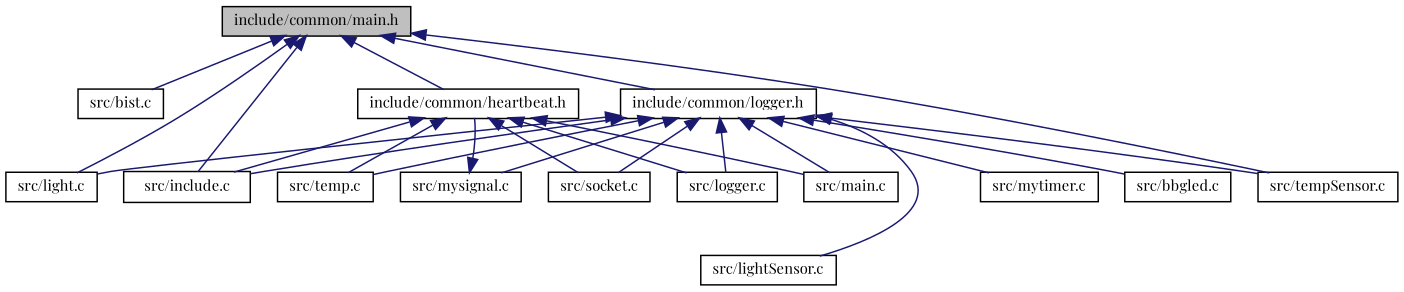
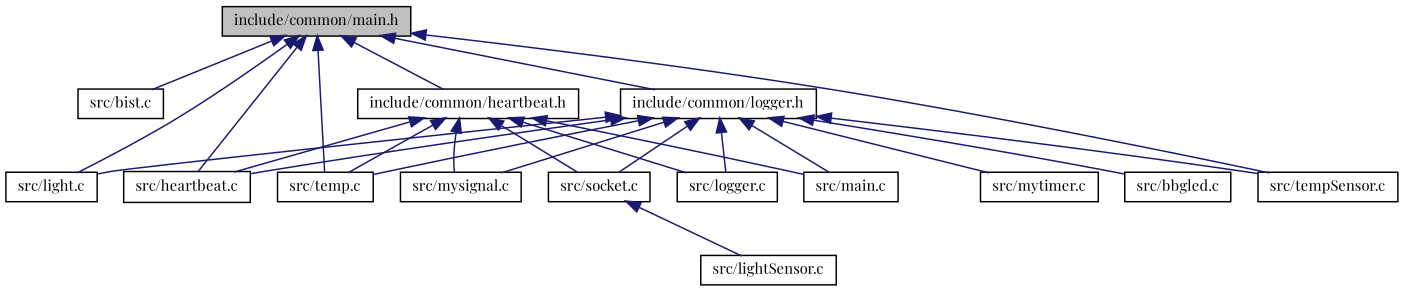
  digraph {
    fontname="Playfair Display"
    node [color=black fillcolor=white fontname="Playfair Display" fontsize=10 shape=record style=filled]
    edge [color=midnightblue dir=back fontname="Playfair Display" fontsize=10 labelfontname=Helvetica labelfontsize=10 style=solid]
    n1 [fillcolor=grey75 fontcolor=black height=0.2 label="include/common/main.h" width=0.4]
    n2 [height=0.2 label="src/bist.c" width=0.4]
-   n3 [height=0.2 label="src/include.c" width=0.4]
+   n3 [height=0.2 label="src/heartbeat.c" width=0.4]
    n4 [height=0.2 label="src/light.c" width=0.4]
    n5 [height=0.2 label="src/temp.c" width=0.4]
    n6 [height=0.2 label="src/tempSensor.c" width=0.4]
    n7 [height=0.2 label="include/common/heartbeat.h" width=0.4]
    n8 [height=0.2 label="include/common/logger.h" width=0.4]
    n9 [height=0.2 label="src/main.c" width=0.4]
    n10 [height=0.2 label="src/logger.c" width=0.4]
    n11 [height=0.2 label="src/mysignal.c" width=0.4]
    n12 [height=0.2 label="src/socket.c" width=0.4]
    n13 [height=0.2 label="src/bbgled.c" width=0.4]
    n14 [height=0.2 label="src/lightSensor.c" width=0.4]
    n15 [height=0.2 label="src/mytimer.c" width=0.4]
    n1 -> n2
    n1 -> n3
    n1 -> n4
+   n1 -> n5
    n1 -> n6
    n1 -> n7
    n1 -> n8
    n7 -> n3
    n7 -> n5
    n7 -> n9
    n7 -> n10
-   n11 -> n7
+   n7 -> n11
    n7 -> n12
    n8 -> n3
    n8 -> n4
    n8 -> n5
    n8 -> n6
    n8 -> n9
    n8 -> n10
    n8 -> n11
    n8 -> n12
    n8 -> n13
-   n8 -> n14
+   n12 -> n14
    n8 -> n15
  }
